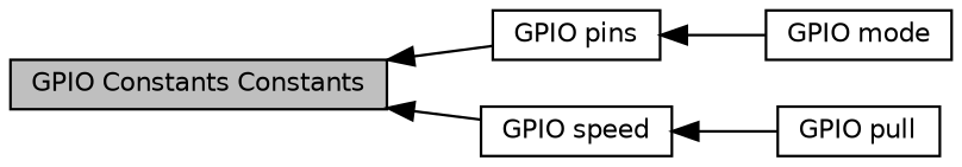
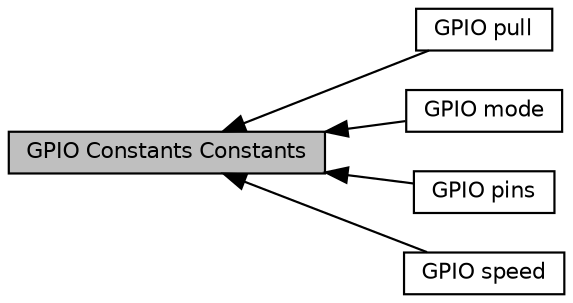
  digraph {
    rankdir=LR
    node [color=black fillcolor=white fontname=Helvetica fontsize=10 shape=box style=filled]
    edge [dir=back fontname=Helvetica fontsize=10 labelfontname=Helvetica labelfontsize=10 shape=plaintext style=solid]
    n1 [fillcolor=grey75 fontcolor=black height=0.2 label="GPIO Constants Constants" width=0.4]
    n2 [height=0.2 label="GPIO pull" width=0.4]
    n3 [height=0.2 label="GPIO mode" width=0.4]
    n4 [height=0.2 label="GPIO pins" width=0.4]
    n5 [height=0.2 label="GPIO speed" width=0.4]
-   n5 -> n2
-   n4 -> n3
+   n1 -> n2
+   n1 -> n3
    n1 -> n4
    n1 -> n5
  }
